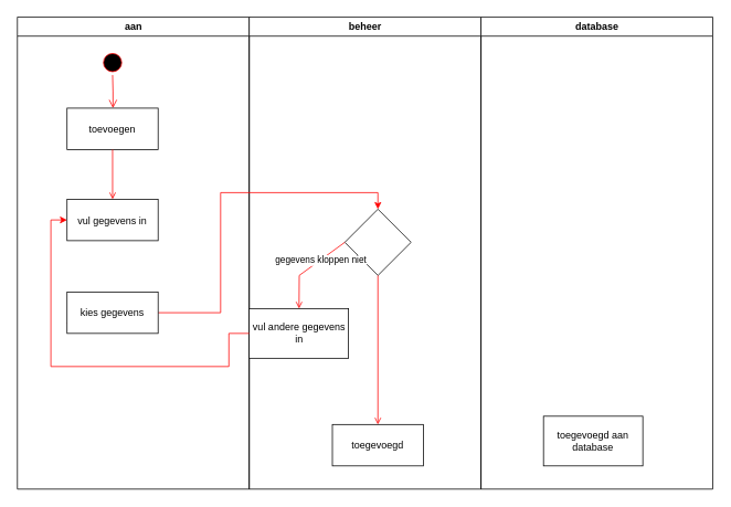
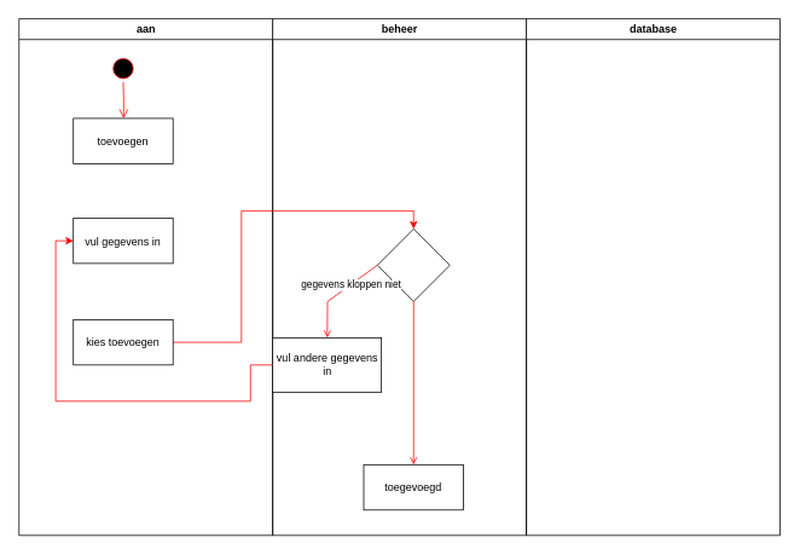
  <mxCell id="0" />
  <mxCell id="1" parent="0" />
  <mxCell id="2" value="aan" style="swimlane;whiteSpace=wrap" parent="1" vertex="1"><mxGeometry x="20.5" y="20" width="280" height="570" as="geometry" /></mxCell>
  <mxCell id="3" value="" style="ellipse;shape=startState;fillColor=#000000;strokeColor=#ff0000;" parent="2" vertex="1"><mxGeometry x="100" y="40" width="30" height="30" as="geometry" /></mxCell>
  <mxCell id="4" value="" style="edgeStyle=elbowEdgeStyle;elbow=horizontal;verticalAlign=bottom;endArrow=open;endSize=8;strokeColor=#FF0000;endFill=1;rounded=0" parent="2" source="3" target="5" edge="1"><mxGeometry x="100" y="40" as="geometry"><mxPoint x="115" y="110" as="targetPoint" /></mxGeometry></mxCell>
  <mxCell id="5" value="toevoegen" style="" parent="2" vertex="1"><mxGeometry x="60" y="110" width="110" height="50" as="geometry" /></mxCell>
  <mxCell id="6" value="vul gegevens in" style="" parent="2" vertex="1"><mxGeometry x="60" y="220" width="110" height="50" as="geometry" /></mxCell>
- <mxCell id="7" value="" style="endArrow=open;strokeColor=#FF0000;endFill=1;rounded=0" parent="2" source="5" target="6" edge="1"><mxGeometry relative="1" as="geometry" /></mxCell>
  <mxCell id="8" value="beheer" style="swimlane;whiteSpace=wrap" parent="1" vertex="1"><mxGeometry x="300.5" y="20" width="280" height="570" as="geometry" /></mxCell>
  <mxCell id="9" value="toegevoegd" style="" vertex="1" parent="8"><mxGeometry x="100.5" y="492" width="110" height="50" as="geometry" /></mxCell>
  <mxCell id="10" value="" style="rhombus;whiteSpace=wrap;html=1;" vertex="1" parent="8"><mxGeometry x="115.5" y="232" width="80" height="80" as="geometry" /></mxCell>
  <mxCell id="11" value="" style="endArrow=open;strokeColor=#FF0000;endFill=1;rounded=0;entryX=0.5;entryY=0;entryDx=0;entryDy=0;exitX=0.5;exitY=1;exitDx=0;exitDy=0;" edge="1" parent="8" source="10" target="9"><mxGeometry relative="1" as="geometry"><mxPoint x="-100" y="252.769" as="sourcePoint" /><mxPoint x="165.5" y="242" as="targetPoint" /></mxGeometry></mxCell>
  <mxCell id="12" value="vul andere gegevens in" style="rounded=0;whiteSpace=wrap;html=1;" vertex="1" parent="8"><mxGeometry y="352" width="120" height="60" as="geometry" /></mxCell>
  <mxCell id="13" value="" style="endArrow=open;strokeColor=#FF0000;endFill=1;rounded=0;exitX=0;exitY=0.5;exitDx=0;exitDy=0;" edge="1" parent="8" source="10" target="12"><mxGeometry relative="1" as="geometry"><mxPoint x="-150" y="362.769" as="sourcePoint" /><mxPoint x="25.5" y="352" as="targetPoint" /><Array as="points"><mxPoint x="60.5" y="312" /></Array></mxGeometry></mxCell>
  <mxCell id="14" value="gegevens kloppen niet" style="edgeLabel;html=1;align=center;verticalAlign=middle;resizable=0;points=[];" vertex="1" connectable="0" parent="13"><mxGeometry x="-0.314" relative="1" as="geometry"><mxPoint as="offset" /></mxGeometry></mxCell>
  <mxCell id="15" value="database" style="swimlane;whiteSpace=wrap" parent="1" vertex="1"><mxGeometry x="580.5" y="20" width="280" height="570" as="geometry" /></mxCell>
- <mxCell id="16" value="toegevoegd aan database" style="rounded=0;whiteSpace=wrap;html=1;" vertex="1" parent="15"><mxGeometry x="75.5" y="482" width="120" height="60" as="geometry" /></mxCell>
  <mxCell id="17" value="" style="endArrow=open;strokeColor=#FF0000;endFill=1;rounded=0;exitX=0;exitY=0.75;exitDx=0;exitDy=0;startArrow=none;" edge="1" parent="1" source="19"><mxGeometry relative="1" as="geometry"><mxPoint x="200.5" y="272.769" as="sourcePoint" /><mxPoint x="126" y="362" as="targetPoint" /></mxGeometry></mxCell>
  <mxCell id="18" style="edgeStyle=orthogonalEdgeStyle;rounded=0;orthogonalLoop=1;jettySize=auto;html=1;exitX=1;exitY=0.5;exitDx=0;exitDy=0;entryX=0.5;entryY=0;entryDx=0;entryDy=0;fillColor=#f8cecc;strokeColor=#FF0000;" edge="1" parent="1" source="19" target="10"><mxGeometry relative="1" as="geometry"><Array as="points"><mxPoint x="266" y="377" /><mxPoint x="266" y="232" /><mxPoint x="456" y="232" /></Array></mxGeometry></mxCell>
- <mxCell id="19" value="kies gegevens" style="" vertex="1" parent="1"><mxGeometry x="80.5" y="352" width="110" height="50" as="geometry" /></mxCell>
+ <mxCell id="19" value="kies toevoegen" style="" vertex="1" parent="1"><mxGeometry x="80.5" y="352" width="110" height="50" as="geometry" /></mxCell>
  <mxCell id="20" style="edgeStyle=orthogonalEdgeStyle;rounded=0;orthogonalLoop=1;jettySize=auto;html=1;exitX=0;exitY=0.5;exitDx=0;exitDy=0;entryX=0;entryY=0.5;entryDx=0;entryDy=0;strokeColor=#FF0000;" edge="1" parent="1" source="12" target="6"><mxGeometry relative="1" as="geometry"><Array as="points"><mxPoint x="276" y="402" /><mxPoint x="276" y="442" /><mxPoint x="61" y="442" /><mxPoint x="61" y="265" /></Array></mxGeometry></mxCell>
